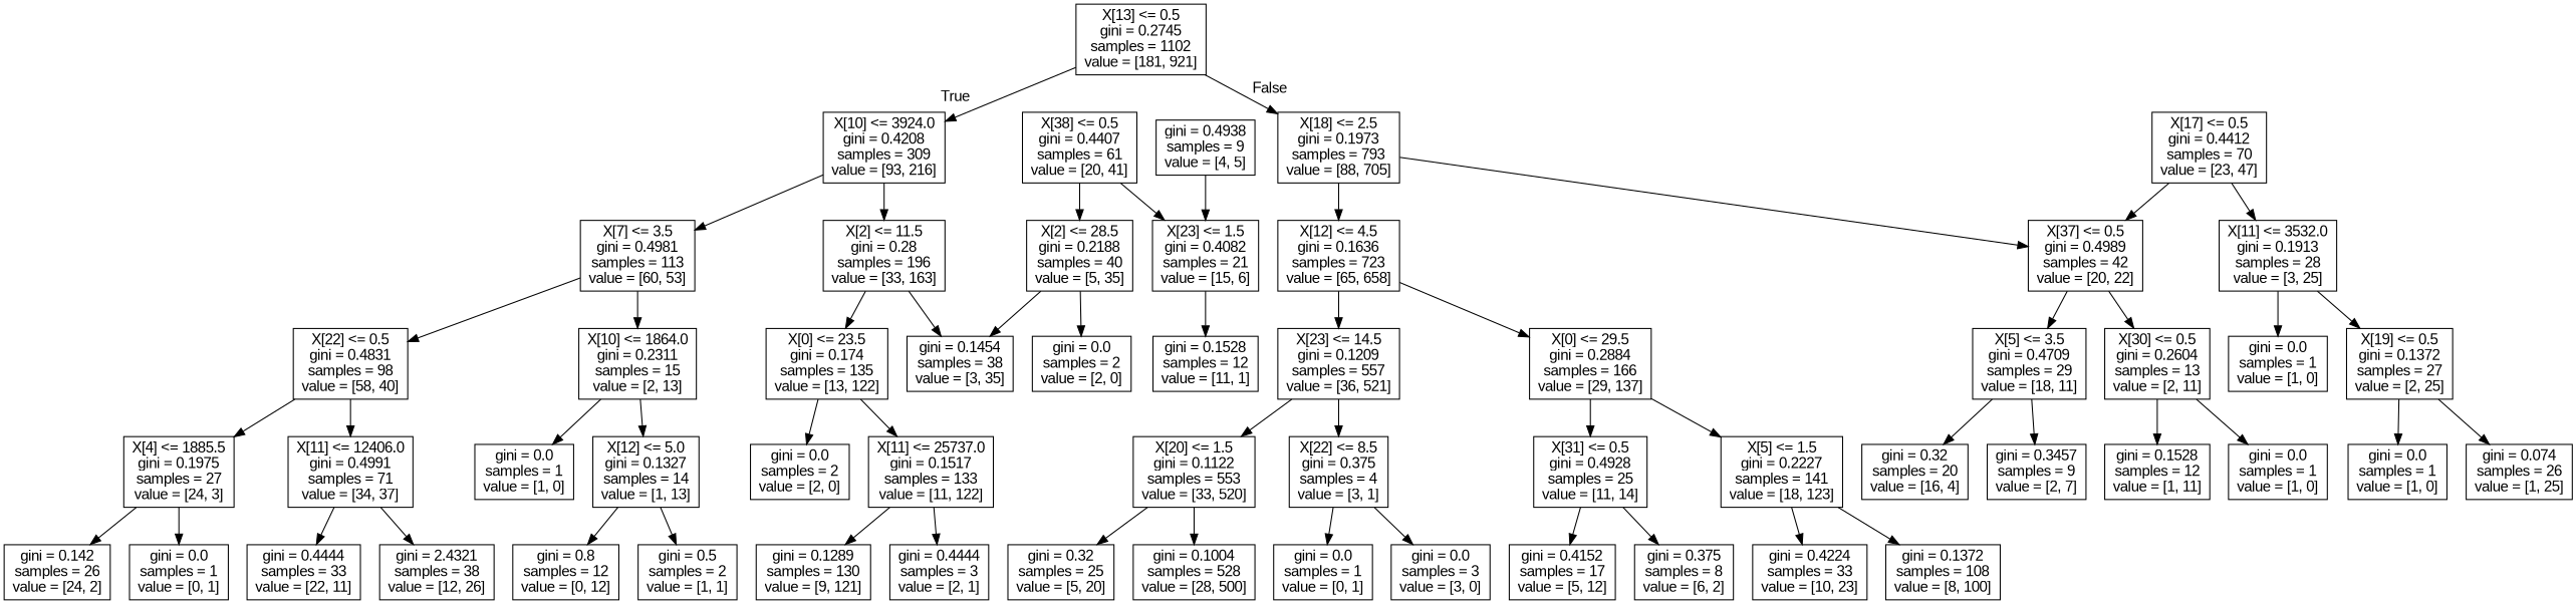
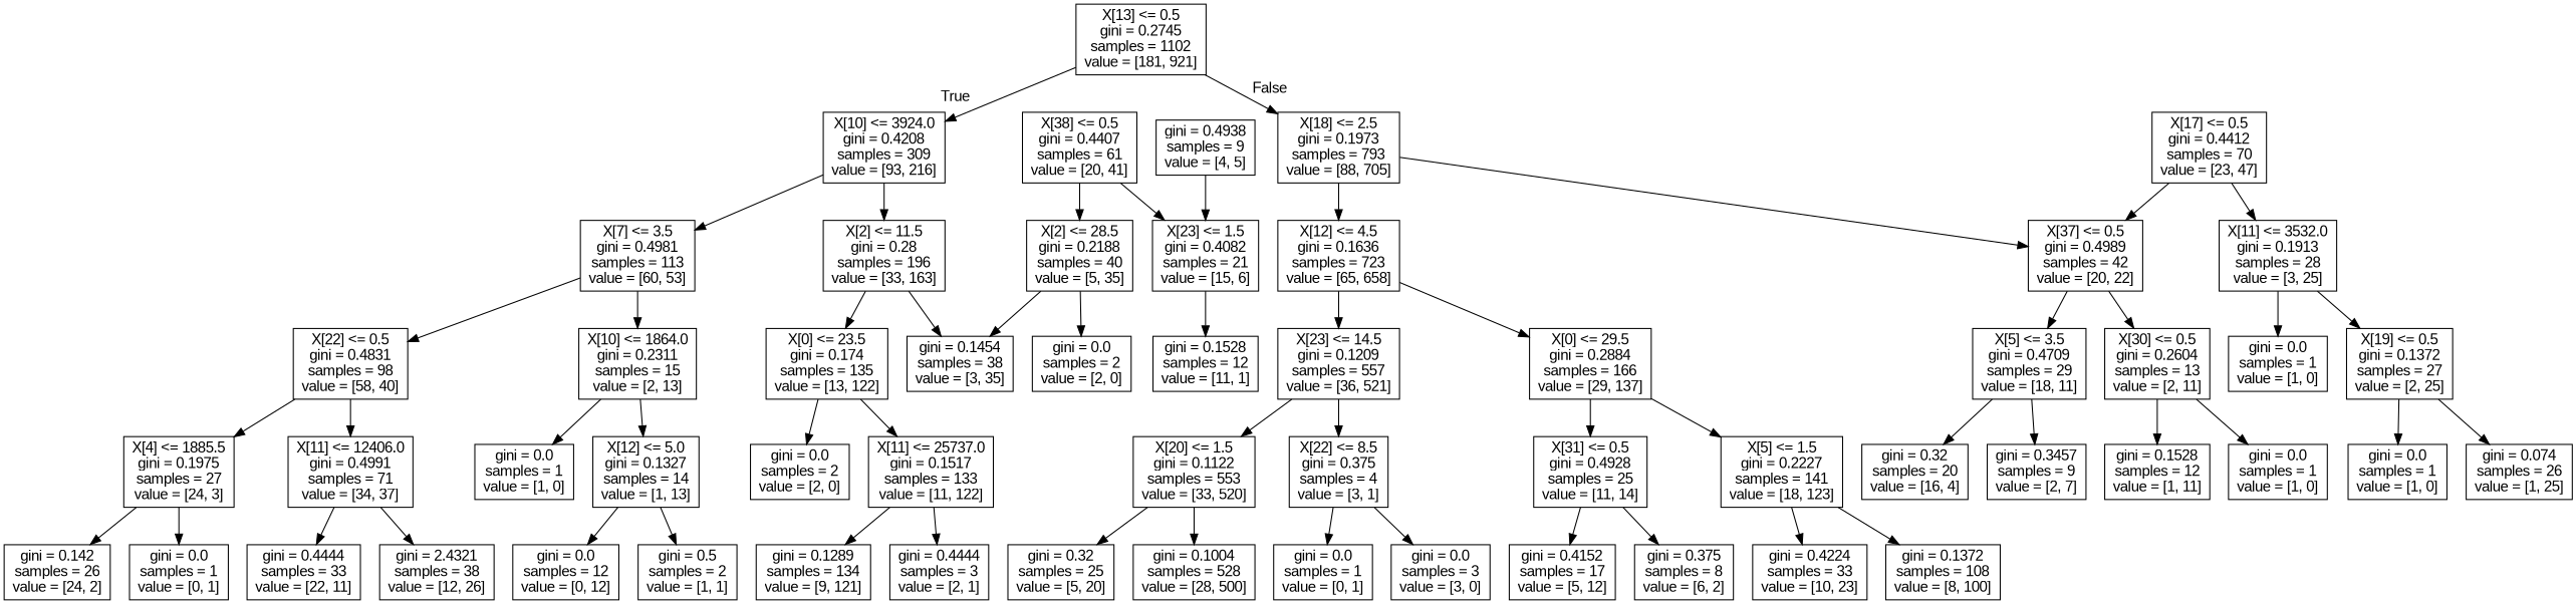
  digraph {
    fontname="Liberation Sans"
    node [fontname="Liberation Sans" shape=box]
    edge [fontname="Liberation Sans"]
    n1 [label="X[13] <= 0.5\ngini = 0.2745\nsamples = 1102\nvalue = [181, 921]"]
    n2 [label="X[10] <= 3924.0\ngini = 0.4208\nsamples = 309\nvalue = [93, 216]"]
    n3 [label="X[18] <= 2.5\ngini = 0.1973\nsamples = 793\nvalue = [88, 705]"]
    n4 [label="X[7] <= 3.5\ngini = 0.4981\nsamples = 113\nvalue = [60, 53]"]
    n5 [label="X[2] <= 11.5\ngini = 0.28\nsamples = 196\nvalue = [33, 163]"]
    n6 [label="X[12] <= 4.5\ngini = 0.1636\nsamples = 723\nvalue = [65, 658]"]
    n7 [label="X[37] <= 0.5\ngini = 0.4989\nsamples = 42\nvalue = [20, 22]"]
    n8 [label="X[22] <= 0.5\ngini = 0.4831\nsamples = 98\nvalue = [58, 40]"]
    n9 [label="X[10] <= 1864.0\ngini = 0.2311\nsamples = 15\nvalue = [2, 13]"]
    n10 [label="X[0] <= 23.5\ngini = 0.174\nsamples = 135\nvalue = [13, 122]"]
    n11 [label="gini = 0.1454\nsamples = 38\nvalue = [3, 35]"]
    n12 [label="X[4] <= 1885.5\ngini = 0.1975\nsamples = 27\nvalue = [24, 3]"]
    n13 [label="X[11] <= 12406.0\ngini = 0.4991\nsamples = 71\nvalue = [34, 37]"]
    n14 [label="gini = 0.0\nsamples = 1\nvalue = [1, 0]"]
    n15 [label="X[12] <= 5.0\ngini = 0.1327\nsamples = 14\nvalue = [1, 13]"]
    n16 [label="gini = 0.142\nsamples = 26\nvalue = [24, 2]"]
    n17 [label="gini = 0.0\nsamples = 1\nvalue = [0, 1]"]
    n18 [label="gini = 0.4444\nsamples = 33\nvalue = [22, 11]"]
    n19 [label="gini = 2.4321\nsamples = 38\nvalue = [12, 26]"]
-   n20 [label="gini = 0.8\nsamples = 12\nvalue = [0, 12]"]
+   n20 [label="gini = 0.0\nsamples = 12\nvalue = [0, 12]"]
    n21 [label="gini = 0.5\nsamples = 2\nvalue = [1, 1]"]
    n22 [label="gini = 0.0\nsamples = 2\nvalue = [2, 0]"]
    n23 [label="X[11] <= 25737.0\ngini = 0.1517\nsamples = 133\nvalue = [11, 122]"]
    n24 [label="X[38] <= 0.5\ngini = 0.4407\nsamples = 61\nvalue = [20, 41]"]
    n25 [label="X[2] <= 28.5\ngini = 0.2188\nsamples = 40\nvalue = [5, 35]"]
    n26 [label="X[23] <= 1.5\ngini = 0.4082\nsamples = 21\nvalue = [15, 6]"]
-   n27 [label="gini = 0.1289\nsamples = 130\nvalue = [9, 121]"]
+   n27 [label="gini = 0.1289\nsamples = 134\nvalue = [9, 121]"]
    n28 [label="gini = 0.4444\nsamples = 3\nvalue = [2, 1]"]
    n29 [label="gini = 0.0\nsamples = 2\nvalue = [2, 0]"]
    n30 [label="gini = 0.1528\nsamples = 12\nvalue = [11, 1]"]
    n31 [label="gini = 0.4938\nsamples = 9\nvalue = [4, 5]"]
    n32 [label="X[17] <= 0.5\ngini = 0.4412\nsamples = 70\nvalue = [23, 47]"]
    n33 [label="X[11] <= 3532.0\ngini = 0.1913\nsamples = 28\nvalue = [3, 25]"]
    n34 [label="X[23] <= 14.5\ngini = 0.1209\nsamples = 557\nvalue = [36, 521]"]
    n35 [label="X[0] <= 29.5\ngini = 0.2884\nsamples = 166\nvalue = [29, 137]"]
    n36 [label="X[5] <= 3.5\ngini = 0.4709\nsamples = 29\nvalue = [18, 11]"]
    n37 [label="X[30] <= 0.5\ngini = 0.2604\nsamples = 13\nvalue = [2, 11]"]
    n38 [label="gini = 0.0\nsamples = 1\nvalue = [1, 0]"]
    n39 [label="X[19] <= 0.5\ngini = 0.1372\nsamples = 27\nvalue = [2, 25]"]
    n40 [label="gini = 0.32\nsamples = 20\nvalue = [16, 4]"]
    n41 [label="gini = 0.3457\nsamples = 9\nvalue = [2, 7]"]
    n42 [label="gini = 0.1528\nsamples = 12\nvalue = [1, 11]"]
    n43 [label="gini = 0.0\nsamples = 1\nvalue = [1, 0]"]
    n44 [label="gini = 0.0\nsamples = 1\nvalue = [1, 0]"]
    n45 [label="gini = 0.074\nsamples = 26\nvalue = [1, 25]"]
    n46 [label="X[20] <= 1.5\ngini = 0.1122\nsamples = 553\nvalue = [33, 520]"]
    n47 [label="X[22] <= 8.5\ngini = 0.375\nsamples = 4\nvalue = [3, 1]"]
    n48 [label="X[31] <= 0.5\ngini = 0.4928\nsamples = 25\nvalue = [11, 14]"]
    n49 [label="X[5] <= 1.5\ngini = 0.2227\nsamples = 141\nvalue = [18, 123]"]
    n50 [label="gini = 0.32\nsamples = 25\nvalue = [5, 20]"]
    n51 [label="gini = 0.1004\nsamples = 528\nvalue = [28, 500]"]
    n52 [label="gini = 0.0\nsamples = 1\nvalue = [0, 1]"]
    n53 [label="gini = 0.0\nsamples = 3\nvalue = [3, 0]"]
    n54 [label="gini = 0.4152\nsamples = 17\nvalue = [5, 12]"]
    n55 [label="gini = 0.375\nsamples = 8\nvalue = [6, 2]"]
    n56 [label="gini = 0.4224\nsamples = 33\nvalue = [10, 23]"]
    n57 [label="gini = 0.1372\nsamples = 108\nvalue = [8, 100]"]
    n1 -> n2 [headlabel=True labelangle=45 labeldistance=2.5]
    n1 -> n3 [headlabel=False labelangle=-45 labeldistance=2.5]
    n2 -> n4
    n2 -> n5
    n3 -> n6
    n3 -> n7
    n4 -> n8
    n4 -> n9
    n5 -> n10
    n5 -> n11
    n6 -> n34
    n6 -> n35
    n7 -> n36
    n7 -> n37
    n8 -> n12
    n8 -> n13
    n9 -> n14
    n9 -> n15
    n10 -> n22
    n10 -> n23
    n12 -> n16
    n12 -> n17
    n13 -> n18
    n13 -> n19
    n15 -> n20
    n15 -> n21
    n23 -> n27
    n23 -> n28
    n24 -> n25
    n24 -> n26
    n25 -> n11
    n25 -> n29
    n26 -> n30
    n31 -> n26
    n32 -> n7
    n32 -> n33
    n33 -> n38
    n33 -> n39
    n34 -> n46
    n34 -> n47
    n35 -> n48
    n35 -> n49
    n36 -> n40
    n36 -> n41
    n37 -> n42
    n37 -> n43
    n39 -> n44
    n39 -> n45
    n46 -> n50
    n46 -> n51
    n47 -> n52
    n47 -> n53
    n48 -> n54
    n48 -> n55
    n49 -> n56
    n49 -> n57
  }
